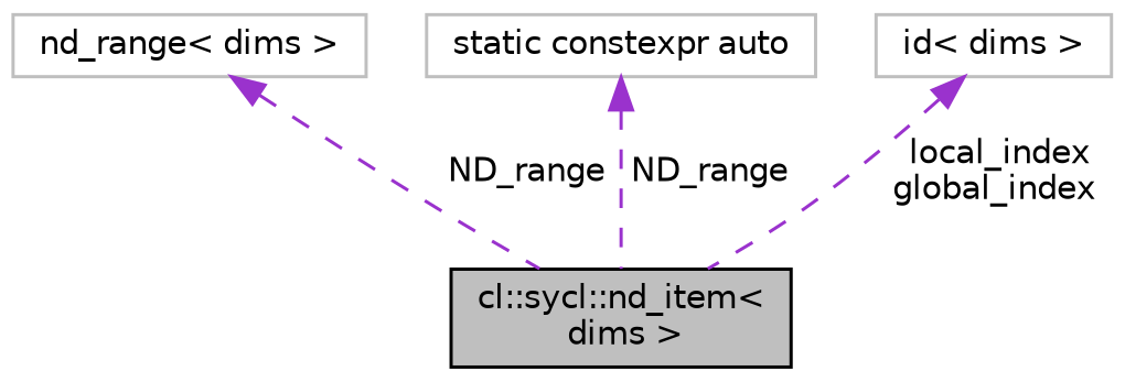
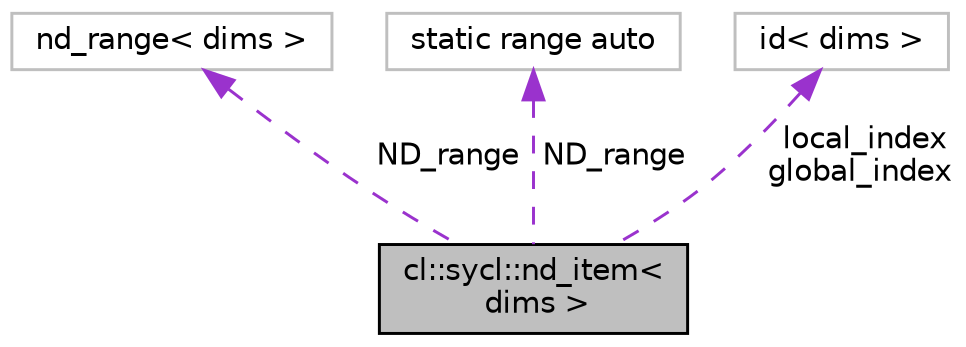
  digraph {
    node [color=grey75 fontname=Helvetica fontsize=10 shape=record]
    edge [color=darkorchid3 dir=back fontname=Helvetica fontsize=10 labelfontname=Helvetica labelfontsize=10 style=dashed]
    n1 [color=black fillcolor=grey75 fontcolor=black height=0.2 label="cl::sycl::nd_item\<\l dims \>" style=filled width=0.4]
    n2 [height=0.2 label="nd_range\< dims \>" width=0.4]
-   n3 [height=0.2 label="static constexpr auto" width=0.4]
+   n3 [height=0.2 label="static range auto" width=0.4]
    n4 [height=0.2 label="id\< dims \>" width=0.4]
    n2 -> n1 [label=" ND_range"]
    n3 -> n1 [label=" ND_range"]
    n4 -> n1 [label=" local_index\nglobal_index"]
  }
